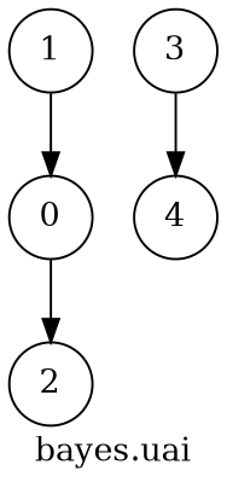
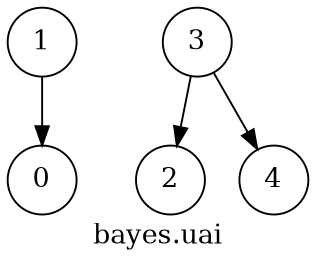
  digraph {
    fontname="DejaVu Serif"
    label="bayes.uai"
    node [fixedsize=true fontname="DejaVu Serif" shape=circle]
    edge [fontname="DejaVu Serif"]
    n1 [label=0]
    n2 [label=2]
    n3 [label=1]
    n4 [label=4]
    n5 [label=3]
-   n1 -> n2
+   n5 -> n2
    n3 -> n1
    n5 -> n4
  }
